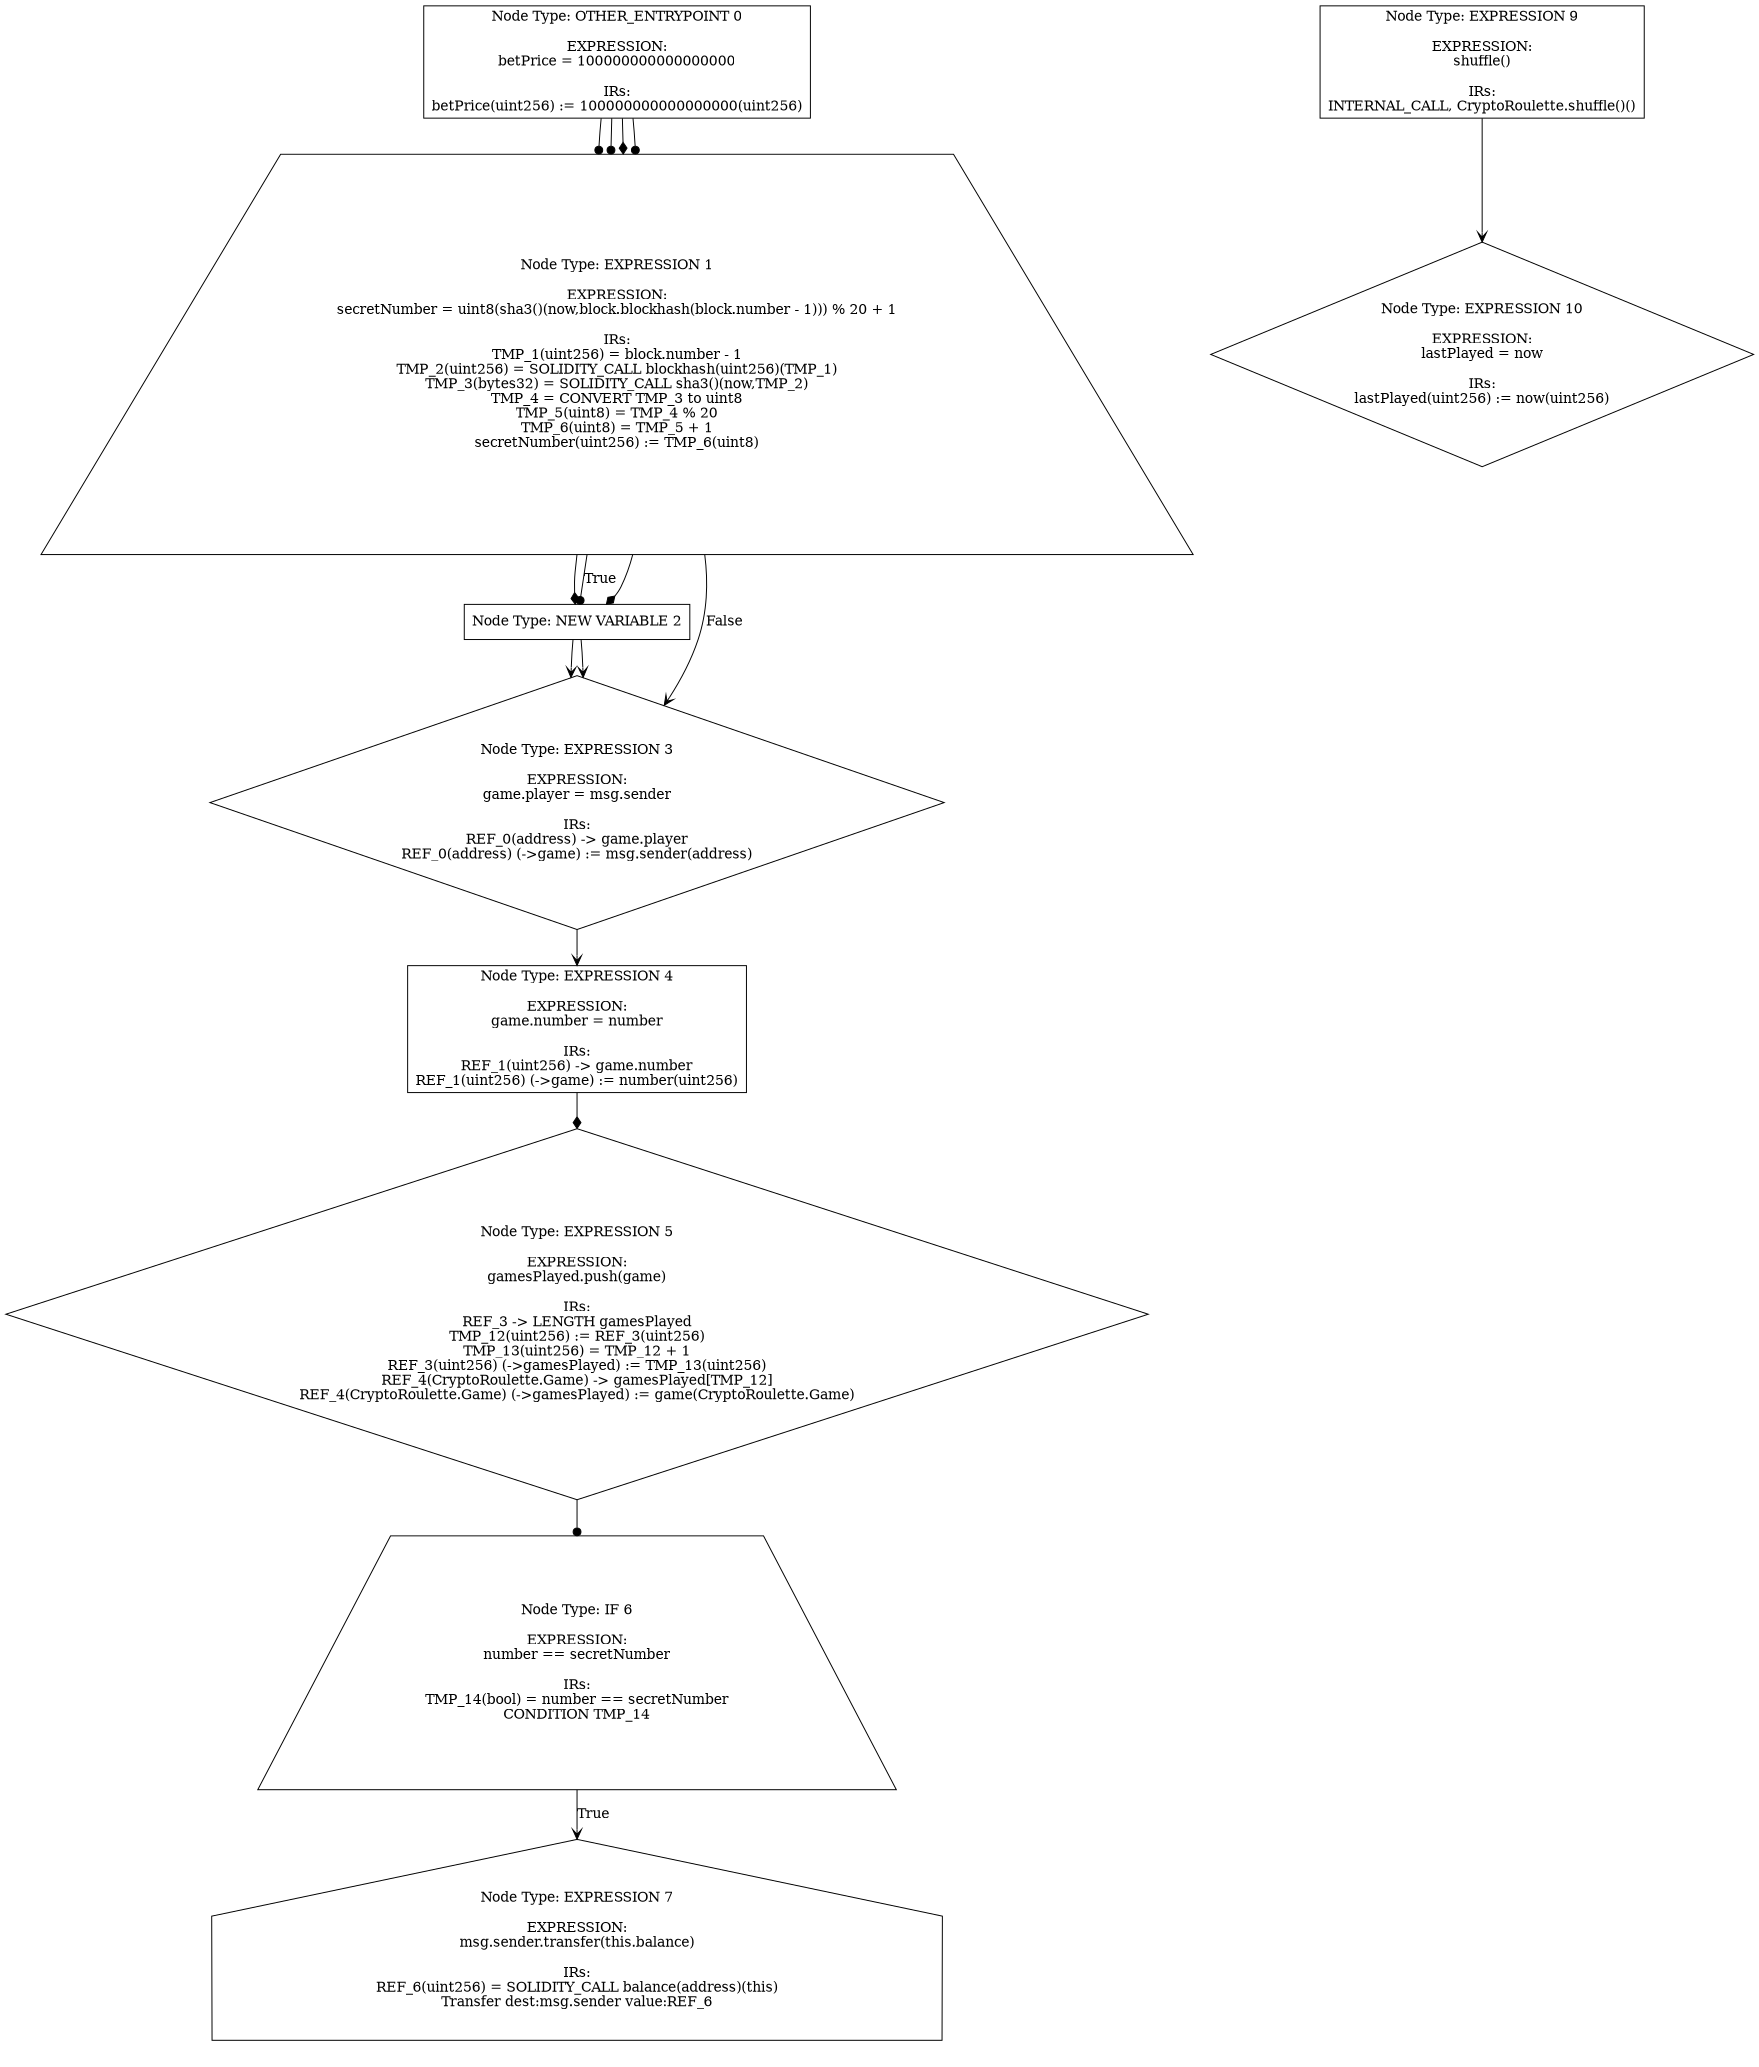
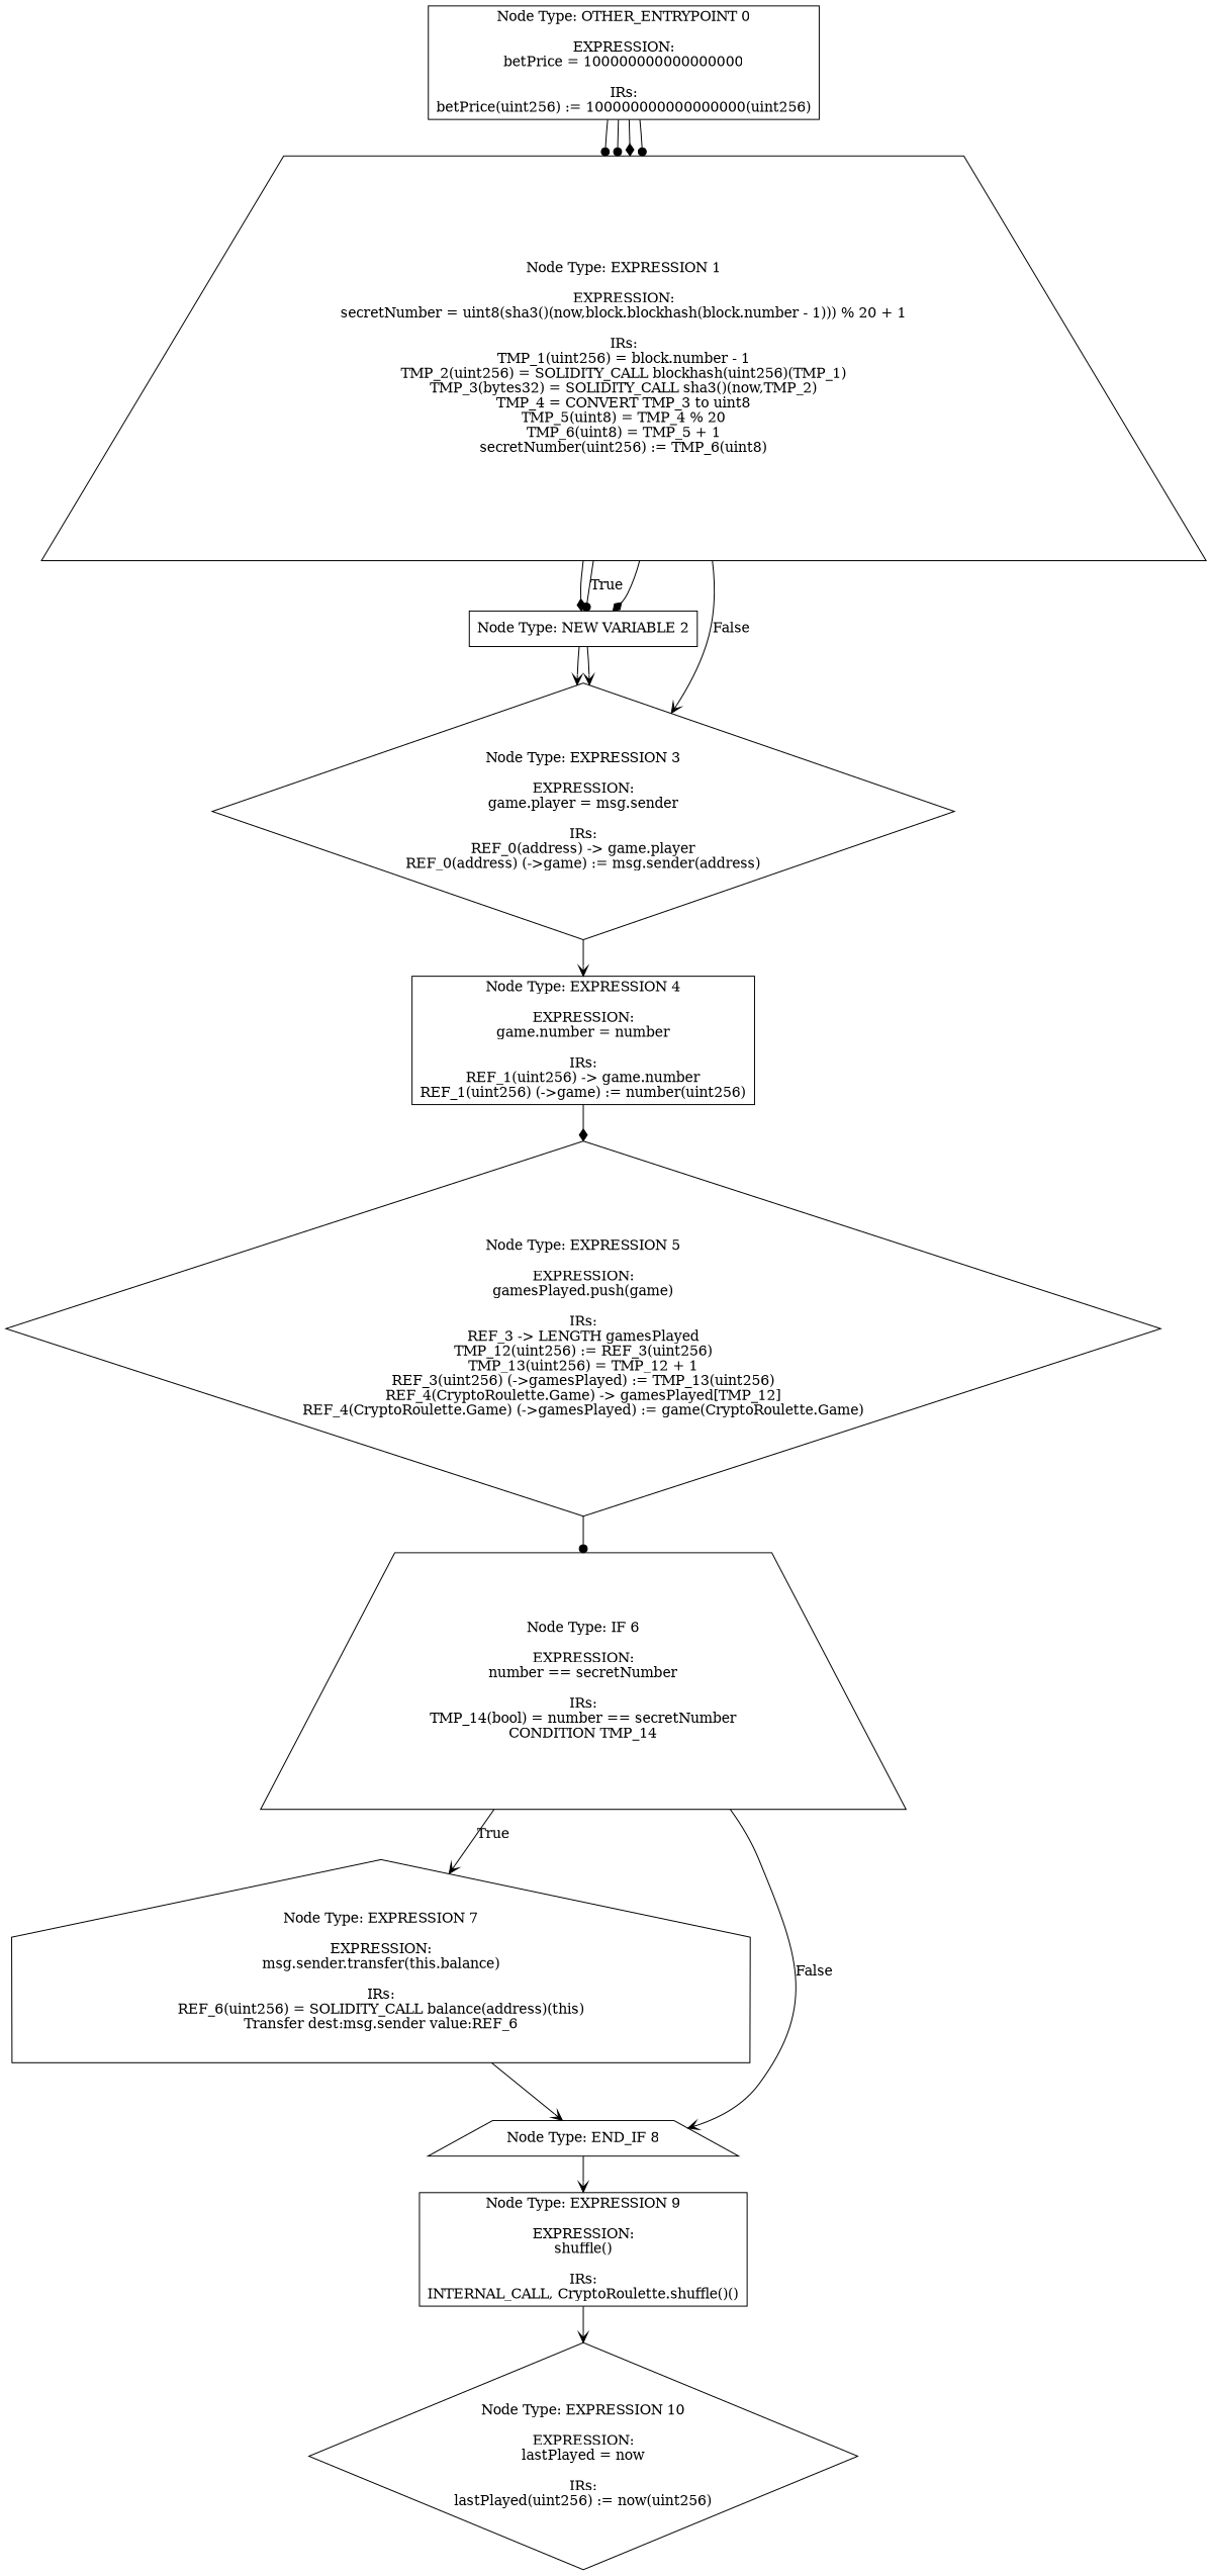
  digraph {
    node [shape=box]
    edge [arrowhead=vee]
    n1 [label="Node Type: OTHER_ENTRYPOINT 0\n\nEXPRESSION:\nbetPrice = 100000000000000000\n\nIRs:\nbetPrice(uint256) := 100000000000000000(uint256)"]
    n2 [label="Node Type: EXPRESSION 1\n\nEXPRESSION:\nsecretNumber = uint8(sha3()(now,block.blockhash(block.number - 1))) % 20 + 1\n\nIRs:\nTMP_1(uint256) = block.number - 1\nTMP_2(uint256) = SOLIDITY_CALL blockhash(uint256)(TMP_1)\nTMP_3(bytes32) = SOLIDITY_CALL sha3()(now,TMP_2)\nTMP_4 = CONVERT TMP_3 to uint8\nTMP_5(uint8) = TMP_4 % 20\nTMP_6(uint8) = TMP_5 + 1\nsecretNumber(uint256) := TMP_6(uint8)" shape=trapezium]
    n3 [label="Node Type: NEW VARIABLE 2\n"]
    n4 [label="Node Type: EXPRESSION 3\n\nEXPRESSION:\ngame.player = msg.sender\n\nIRs:\nREF_0(address) -> game.player\nREF_0(address) (->game) := msg.sender(address)" shape=diamond]
    n5 [label="Node Type: EXPRESSION 4\n\nEXPRESSION:\ngame.number = number\n\nIRs:\nREF_1(uint256) -> game.number\nREF_1(uint256) (->game) := number(uint256)"]
    n6 [label="Node Type: EXPRESSION 5\n\nEXPRESSION:\ngamesPlayed.push(game)\n\nIRs:\nREF_3 -> LENGTH gamesPlayed\nTMP_12(uint256) := REF_3(uint256)\nTMP_13(uint256) = TMP_12 + 1\nREF_3(uint256) (->gamesPlayed) := TMP_13(uint256)\nREF_4(CryptoRoulette.Game) -> gamesPlayed[TMP_12]\nREF_4(CryptoRoulette.Game) (->gamesPlayed) := game(CryptoRoulette.Game)" shape=diamond]
    n7 [label="Node Type: IF 6\n\nEXPRESSION:\nnumber == secretNumber\n\nIRs:\nTMP_14(bool) = number == secretNumber\nCONDITION TMP_14" shape=trapezium]
    n8 [label="Node Type: EXPRESSION 7\n\nEXPRESSION:\nmsg.sender.transfer(this.balance)\n\nIRs:\nREF_6(uint256) = SOLIDITY_CALL balance(address)(this)\nTransfer dest:msg.sender value:REF_6" shape=house]
+   n9 [label="Node Type: END_IF 8\n" shape=trapezium]
    n10 [label="Node Type: EXPRESSION 9\n\nEXPRESSION:\nshuffle()\n\nIRs:\nINTERNAL_CALL, CryptoRoulette.shuffle()()"]
    n11 [label="Node Type: EXPRESSION 10\n\nEXPRESSION:\nlastPlayed = now\n\nIRs:\nlastPlayed(uint256) := now(uint256)" shape=diamond]
    n1 -> n2 [arrowhead=dot]
    n1 -> n2 [arrowhead=dot]
    n1 -> n2 [arrowhead=diamond]
    n1 -> n2 [arrowhead=dot]
    n2 -> n3 [arrowhead=diamond]
    n2 -> n3 [label=True arrowhead=dot]
    n2 -> n3 [arrowhead=diamond]
    n2 -> n4 [label=False]
    n3 -> n4
    n3 -> n4
    n4 -> n5
    n5 -> n6 [arrowhead=diamond]
    n6 -> n7 [arrowhead=dot]
    n7 -> n8 [label=True]
+   n7 -> n9 [label=False]
+   n8 -> n9
+   n9 -> n10
    n10 -> n11
  }
